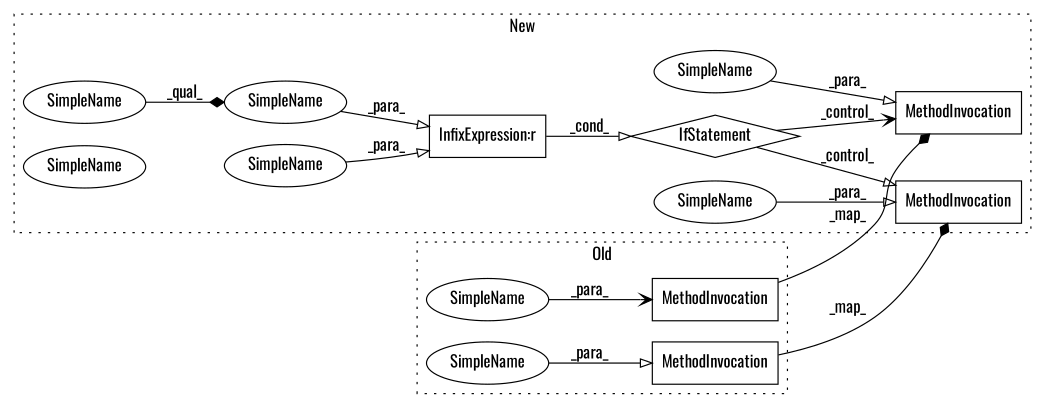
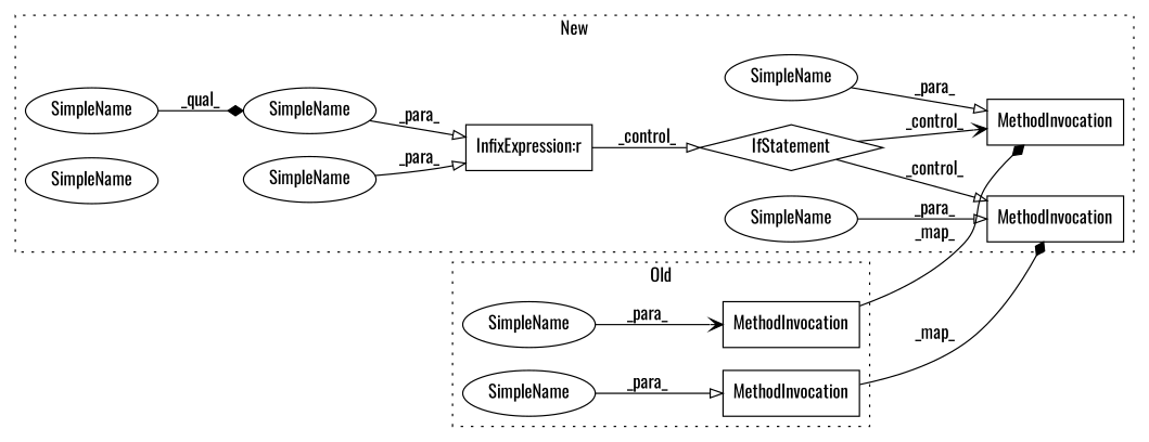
  digraph {
    rankdir=LR
    fontname=Oswald
    node [a=42 l="15,1" s=12104 shape=ellipse fontname=Oswald]
    edge [arrowhead=onormal fontname=Oswald]
    n1 [a=32 label=MethodInvocation s="11298,11362" shape=box]
    n2 [a=32 label=MethodInvocation s="11008,11063" shape=box]
    n3 [l=14 label=SimpleName s=11348]
    n4 [l=13 label=SimpleName s=11050]
    n5 [a=25 l="9,14" label=IfStatement s="12066,12140" shape=diamond]
    n6 [a=32 label=MethodInvocation s="13046,13111" shape=box]
    n7 [a=32 label=MethodInvocation s="12810,12866" shape=box]
    n8 [l=36 label=SimpleName]
    n9 [l=14 label=SimpleName s=12852]
    n10 [l=29 label=SimpleName]
    n11 [l=15 label=SimpleName s=13096]
    n12 [l=25 label=SimpleName s=12075]
    n13 [l=25 label=SimpleName s=12075]
    n14 [a=27 l=4 label="InfixExpression:r" s=12100 shape=box]
    subgraph cluster_1 {
      label=Old
      style=dotted
      n1
      n2
      n3
      n4
    }
    subgraph cluster_2 {
      label=New
      style=dotted
      n5
      n6
      n7
      n8
      n9
      n10
      n11
      n12
      n13
      n14
    }
    n1 -> n6 [label=_map_ arrowhead=diamond]
    n2 -> n7 [label=_map_ arrowhead=diamond]
    n3 -> n1 [label=_para_]
    n4 -> n2 [label=_para_ arrowhead=vee]
    n5 -> n6 [label=_control_]
    n5 -> n7 [label=_control_ arrowhead=vee]
    n8 -> n14 [label=_para_]
    n9 -> n7 [label=_para_]
    n10 -> n8 [label=_qual_ arrowhead=diamond]
    n11 -> n6 [label=_para_]
    n13 -> n14 [label=_para_]
-   n14 -> n5 [label=_cond_]
+   n14 -> n5 [label=_control_]
  }
